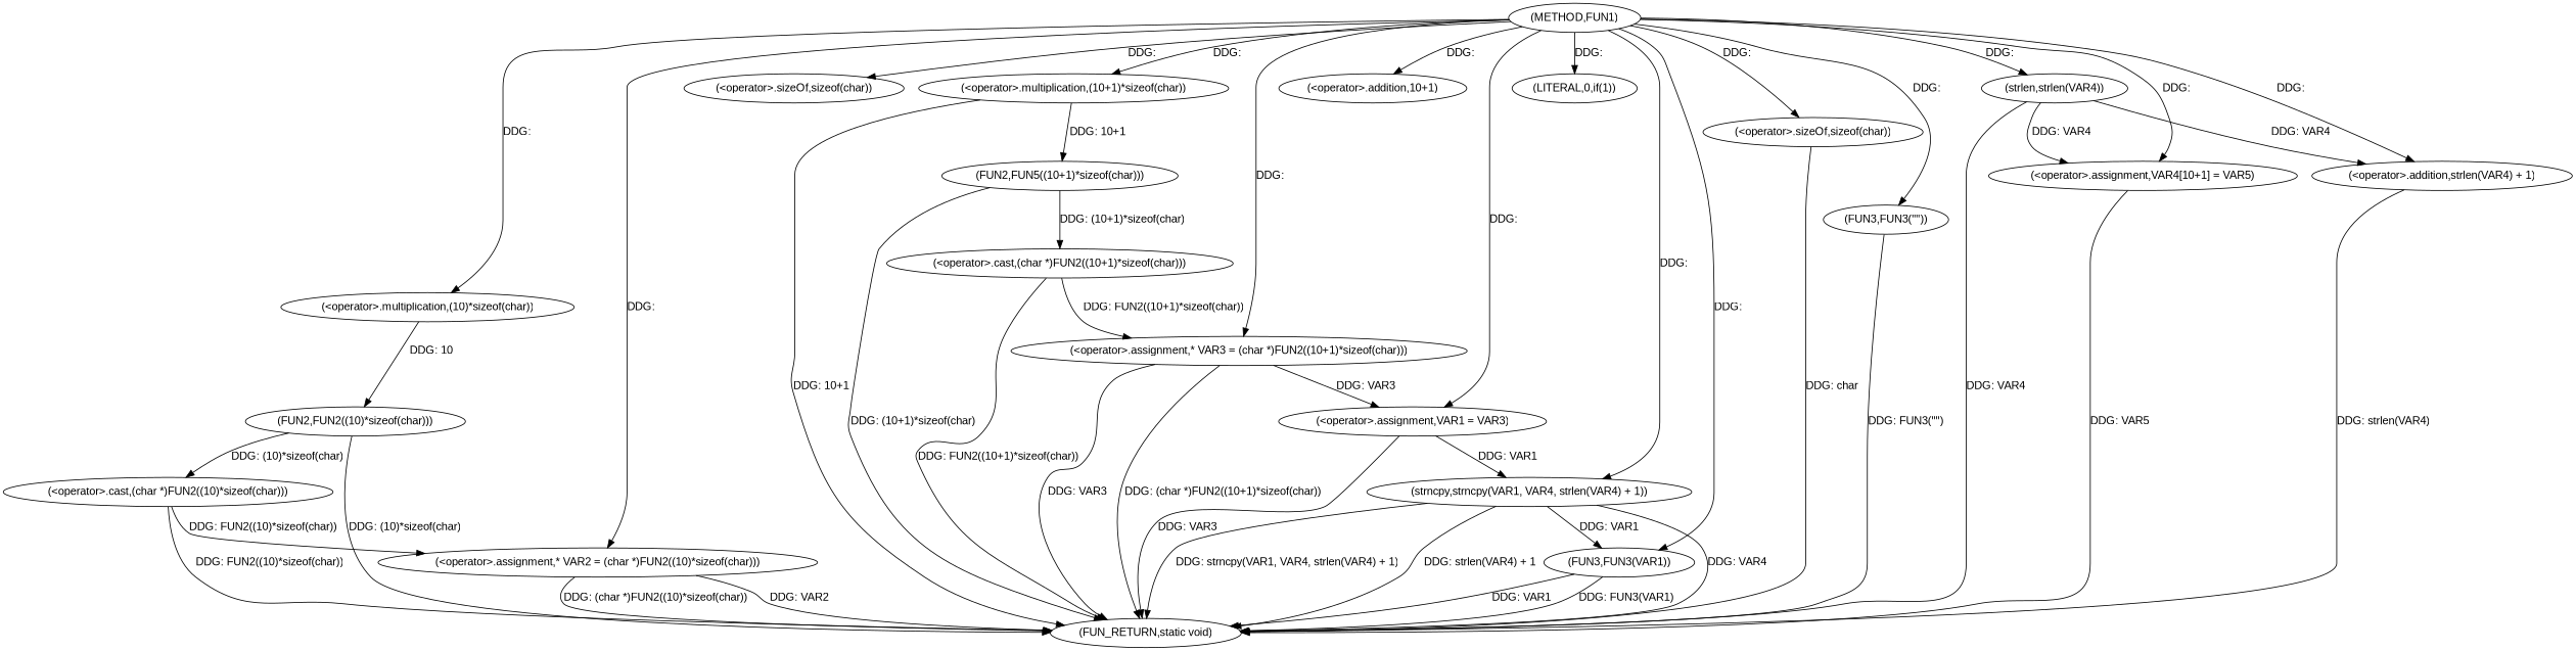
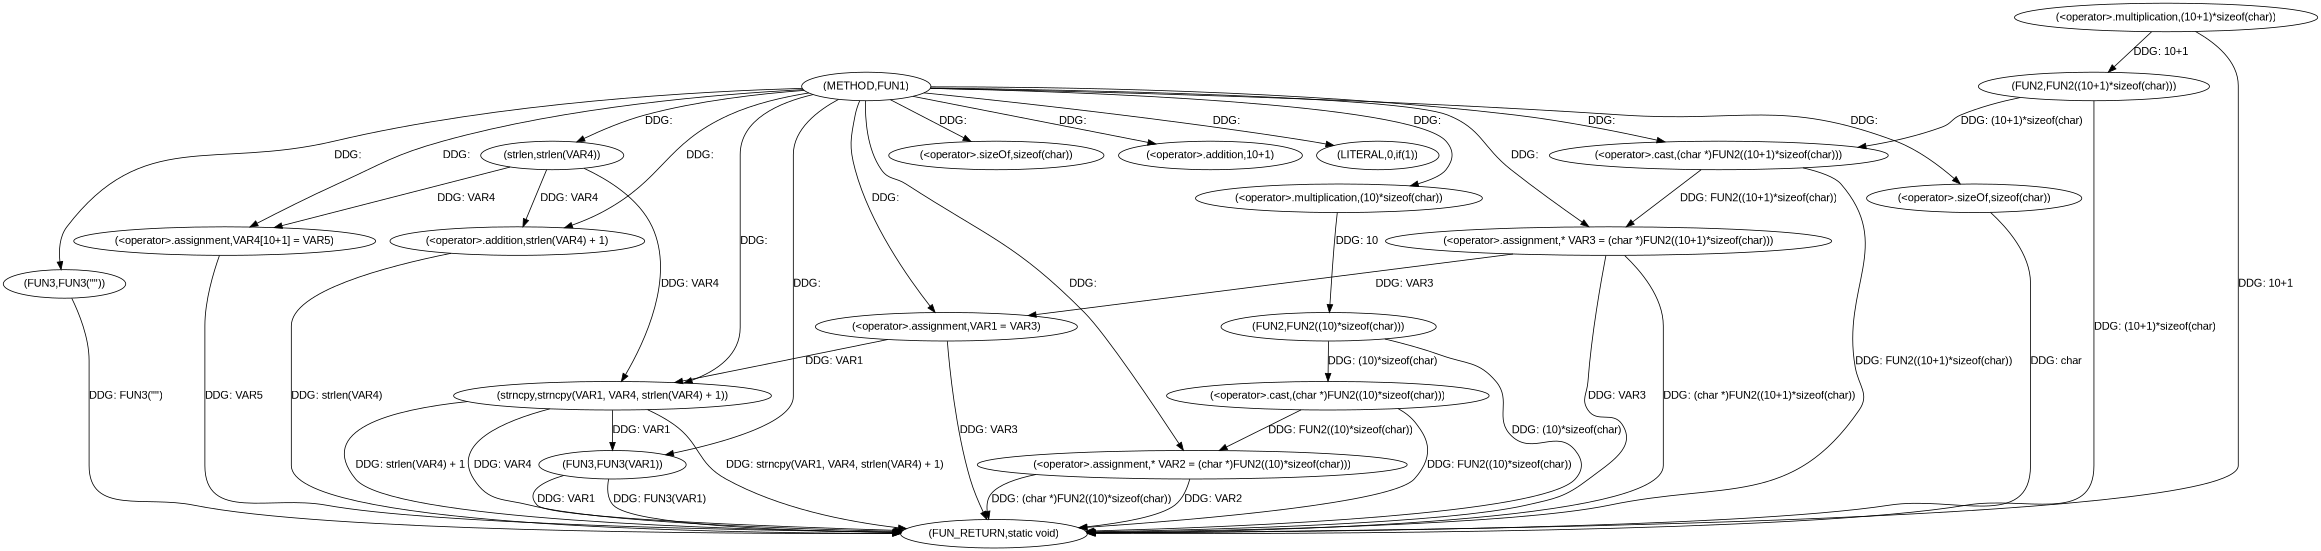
  digraph {
    fontname="Liberation Sans"
    node [fontname="Liberation Sans"]
    edge [fontname="Liberation Sans"]
    n1 [label="(METHOD,FUN1)"]
    n2 [label="(<operator>.assignment,* VAR2 = (char *)FUN2((10)*sizeof(char)))"]
    n3 [label="(<operator>.multiplication,(10)*sizeof(char))"]
    n4 [label="(<operator>.sizeOf,sizeof(char))"]
    n5 [label="(<operator>.assignment,* VAR3 = (char *)FUN2((10+1)*sizeof(char)))"]
    n6 [label="(<operator>.multiplication,(10+1)*sizeof(char))"]
    n7 [label="(<operator>.addition,10+1)"]
    n8 [label="(<operator>.sizeOf,sizeof(char))"]
    n9 [label="(LITERAL,0,if(1))"]
    n10 [label="(FUN3,FUN3(\"\"))"]
    n11 [label="(<operator>.assignment,VAR1 = VAR3)"]
    n12 [label="(<operator>.assignment,VAR4[10+1] = VAR5)"]
    n13 [label="(strncpy,strncpy(VAR1, VAR4, strlen(VAR4) + 1))"]
    n14 [label="(<operator>.addition,strlen(VAR4) + 1)"]
    n15 [label="(strlen,strlen(VAR4))"]
    n16 [label="(FUN3,FUN3(VAR1))"]
    n17 [label="(FUN_RETURN,static void)"]
    n18 [label="(FUN2,FUN2((10)*sizeof(char)))"]
-   n19 [label="(FUN2,FUN5((10+1)*sizeof(char)))"]
+   n19 [label="(FUN2,FUN2((10+1)*sizeof(char)))"]
    n20 [label="(<operator>.cast,(char *)FUN2((10)*sizeof(char)))"]
    n21 [label="(<operator>.cast,(char *)FUN2((10+1)*sizeof(char)))"]
    n1 -> n2 [label="DDG: "]
    n1 -> n3 [label="DDG: "]
    n1 -> n4 [label="DDG: "]
    n1 -> n5 [label="DDG: "]
-   n1 -> n6 [label="DDG: "]
+   n1 -> n21 [label="DDG: "]
    n1 -> n7 [label="DDG: "]
    n1 -> n8 [label="DDG: "]
    n1 -> n9 [label="DDG: "]
    n1 -> n10 [label="DDG: "]
    n1 -> n11 [label="DDG: "]
    n1 -> n12 [label="DDG: "]
    n1 -> n13 [label="DDG: "]
    n1 -> n14 [label="DDG: "]
    n1 -> n15 [label="DDG: "]
    n1 -> n16 [label="DDG: "]
    n2 -> n17 [label="DDG: VAR2"]
    n2 -> n17 [label="DDG: (char *)FUN2((10)*sizeof(char))"]
    n3 -> n18 [label="DDG: 10"]
    n5 -> n11 [label="DDG: VAR3"]
    n5 -> n17 [label="DDG: VAR3"]
    n5 -> n17 [label="DDG: (char *)FUN2((10+1)*sizeof(char))"]
    n6 -> n17 [label="DDG: 10+1"]
    n6 -> n19 [label="DDG: 10+1"]
    n8 -> n17 [label="DDG: char"]
    n10 -> n17 [label="DDG: FUN3(\"\")"]
    n11 -> n13 [label="DDG: VAR1"]
    n11 -> n17 [label="DDG: VAR3"]
    n12 -> n17 [label="DDG: VAR5"]
    n13 -> n16 [label="DDG: VAR1"]
    n13 -> n17 [label="DDG: VAR4"]
    n13 -> n17 [label="DDG: strncpy(VAR1, VAR4, strlen(VAR4) + 1)"]
    n13 -> n17 [label="DDG: strlen(VAR4) + 1"]
    n14 -> n17 [label="DDG: strlen(VAR4)"]
    n15 -> n12 [label="DDG: VAR4"]
-   n15 -> n17 [label="DDG: VAR4"]
+   n15 -> n13 [label="DDG: VAR4"]
    n15 -> n14 [label="DDG: VAR4"]
    n16 -> n17 [label="DDG: VAR1"]
    n16 -> n17 [label="DDG: FUN3(VAR1)"]
    n18 -> n17 [label="DDG: (10)*sizeof(char)"]
    n18 -> n20 [label="DDG: (10)*sizeof(char)"]
    n19 -> n17 [label="DDG: (10+1)*sizeof(char)"]
    n19 -> n21 [label="DDG: (10+1)*sizeof(char)"]
    n20 -> n2 [label="DDG: FUN2((10)*sizeof(char))"]
    n20 -> n17 [label="DDG: FUN2((10)*sizeof(char))"]
    n21 -> n5 [label="DDG: FUN2((10+1)*sizeof(char))"]
    n21 -> n17 [label="DDG: FUN2((10+1)*sizeof(char))"]
  }
